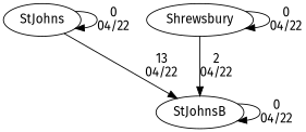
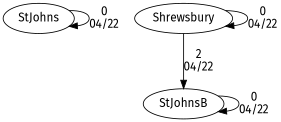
  digraph {
    fontname="Fira Sans"
    node [fontname="Fira Sans"]
    edge [fontname="Fira Sans" random=random weight=100]
    StJohns
    StJohnsB
    Shrewsbury
    StJohns -> StJohns [label="0\n04/22"]
-   StJohns -> StJohnsB [label="13\n04/22" weight=87]
    StJohnsB -> StJohnsB [label="0\n04/22"]
    Shrewsbury -> StJohnsB [label="2\n04/22" weight=98]
    Shrewsbury -> Shrewsbury [label="0\n04/22"]
  }
